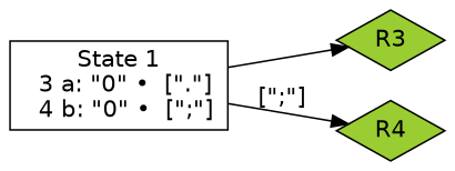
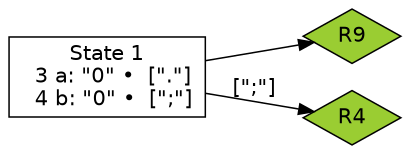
  digraph {
    rankdir=LR
    fontname="DejaVu Sans"
    node [fontname="DejaVu Sans" shape=diamond fillcolor=yellowgreen style=filled]
    edge [fontname="DejaVu Sans" style=solid]
    n1 [label="State 1\n  3 a: \"0\" •  [\".\"]\l  4 b: \"0\" •  [\";\"]\l" shape=box fillcolor="" style=""]
-   n2 [label=R3]
+   n2 [label=R9]
    n3 [label=R4]
    n1 -> n2
    n1 -> n3 [label="[\";\"]"]
  }
